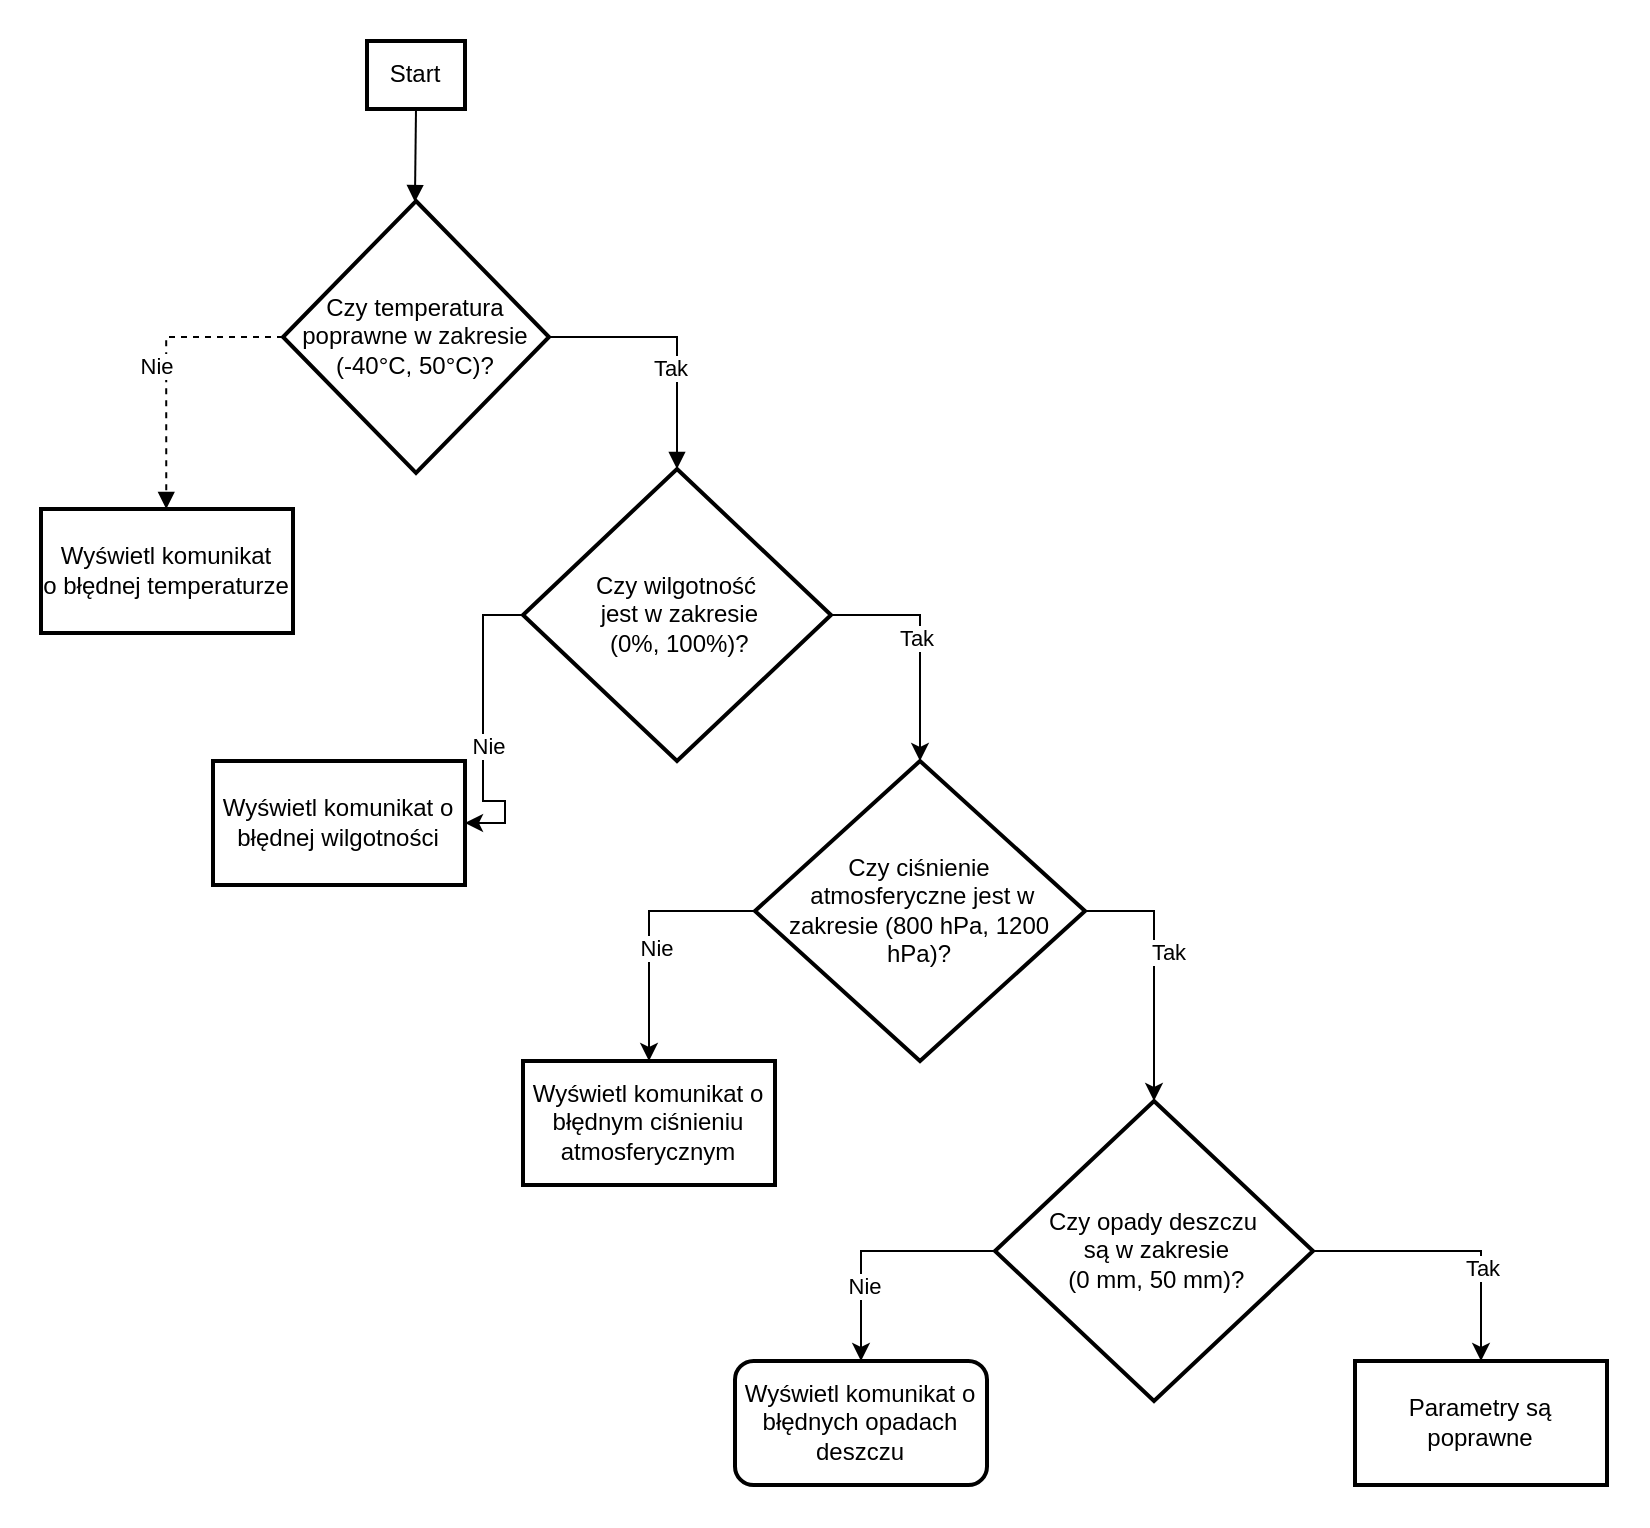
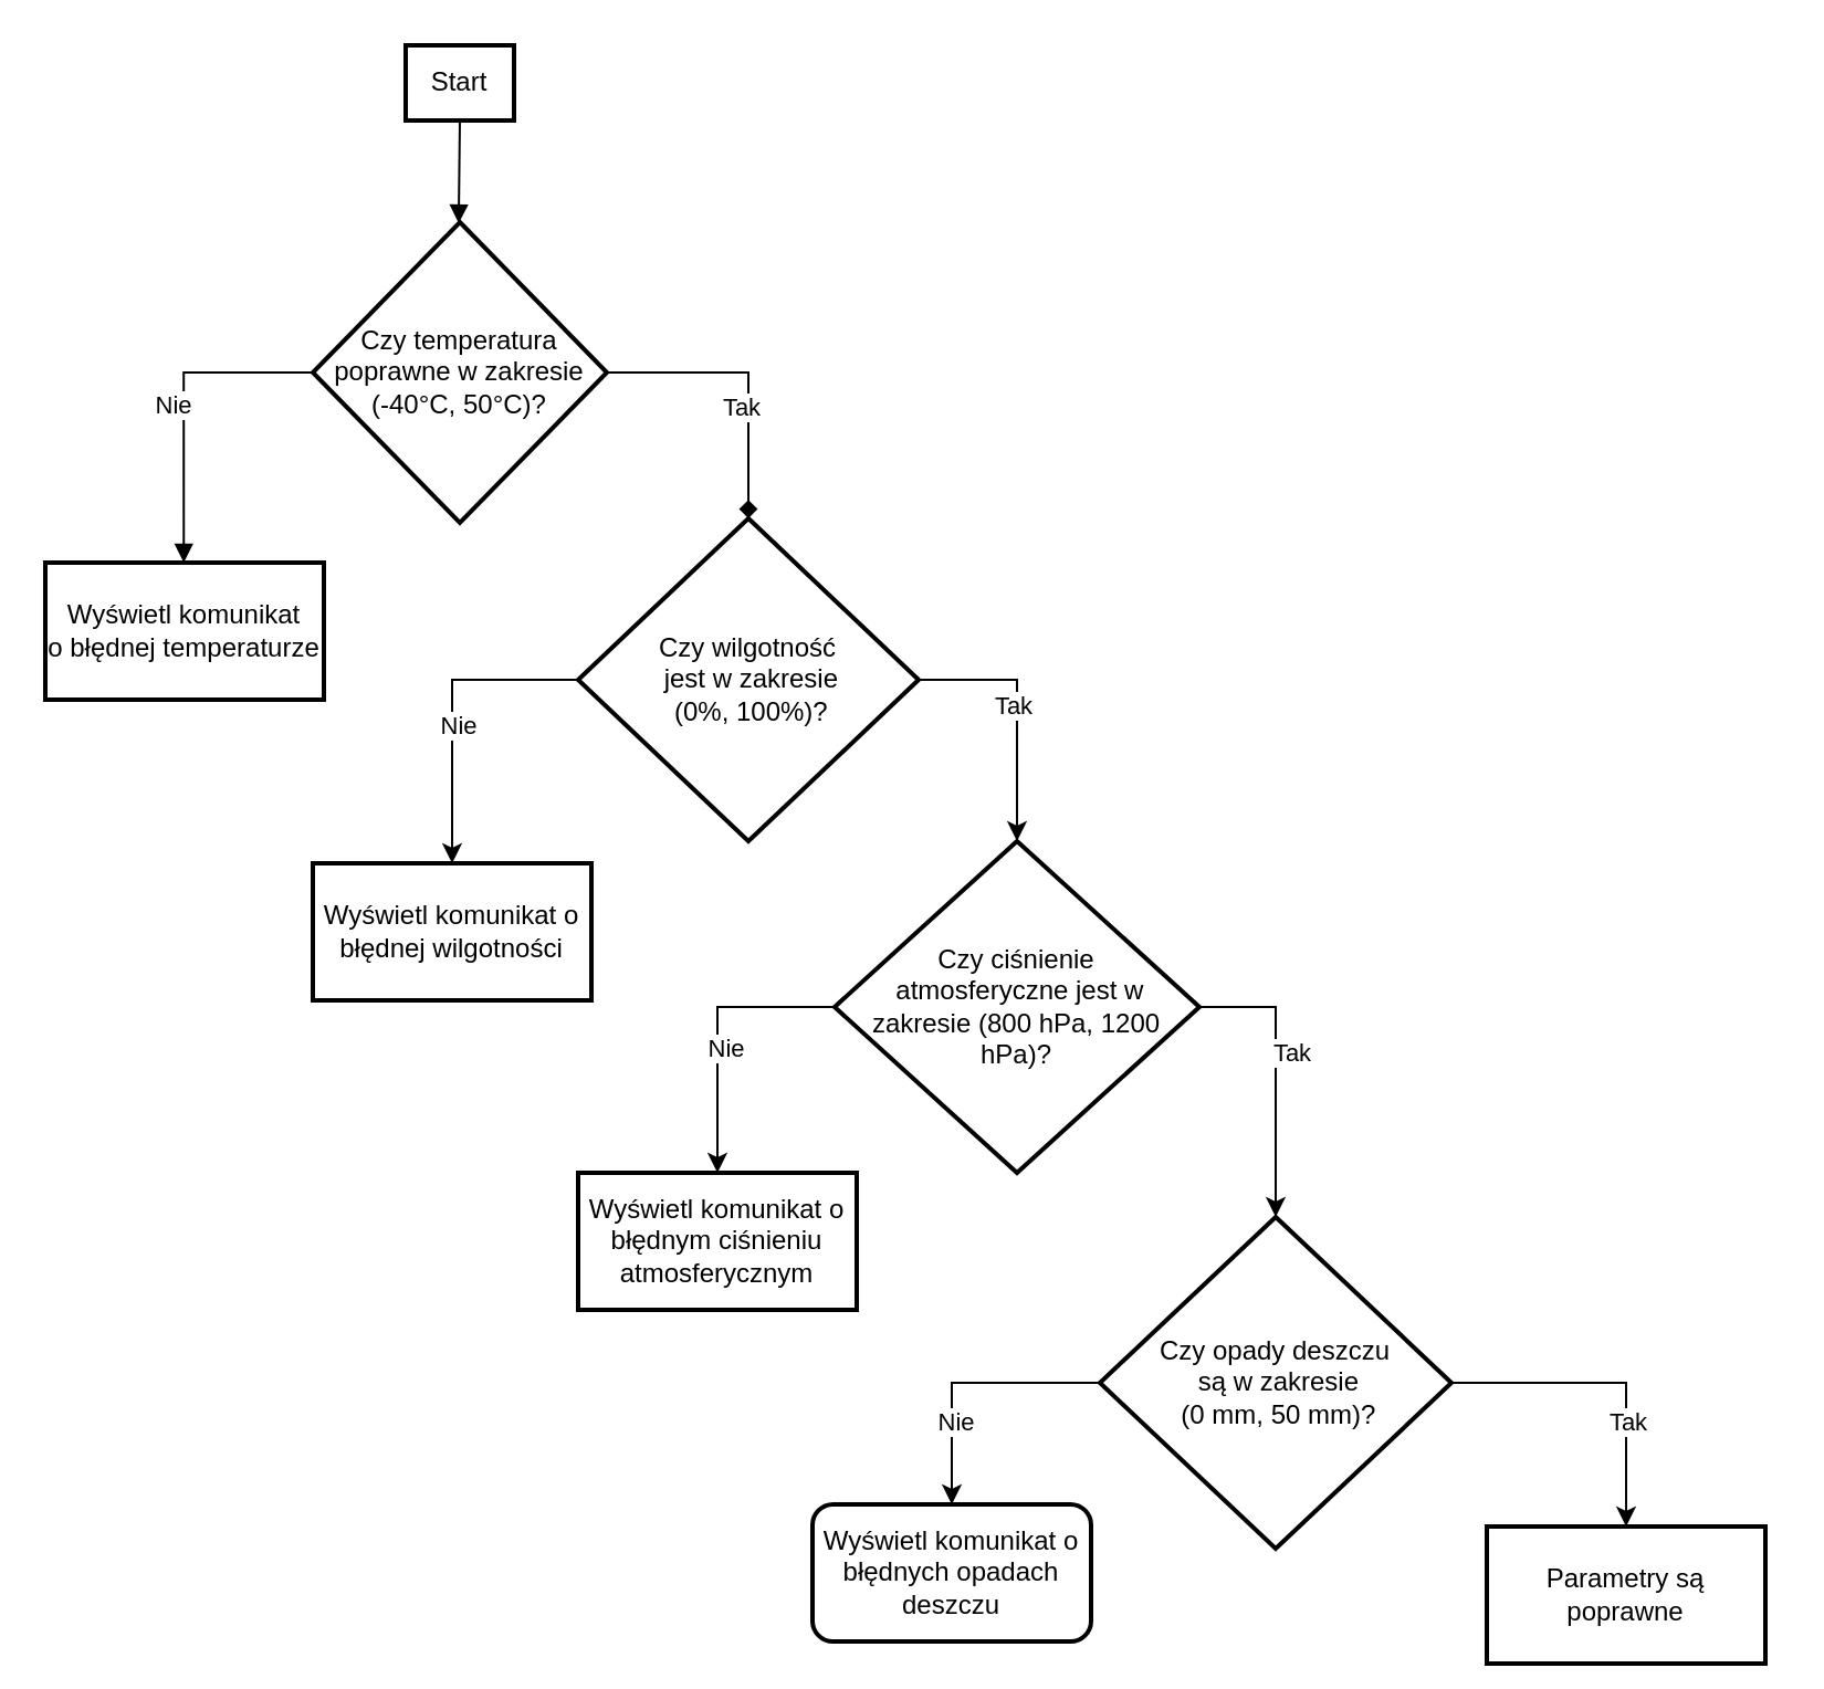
  <mxCell id="0" />
  <mxCell id="1" parent="0" />
  <mxCell id="2" value="Start" style="whiteSpace=wrap;strokeWidth=2;" parent="1" vertex="1"><mxGeometry x="183" width="49" height="34" as="geometry" y="20" /></mxCell>
  <mxCell id="3" value="Czy temperatura&#10; poprawne w zakresie&#10; (-40°C, 50°C)?" style="rhombus;strokeWidth=2;whiteSpace=wrap;" parent="1" vertex="1"><mxGeometry x="141" y="100" width="133" height="136" as="geometry" /></mxCell>
  <mxCell id="4" value=" Wyświetl komunikat&#10; o błędnej temperaturze" style="whiteSpace=wrap;strokeWidth=2;" parent="1" vertex="1"><mxGeometry x="20" y="254" width="126" height="62" as="geometry" /></mxCell>
  <mxCell id="5" value="" style="curved=1;startArrow=none;endArrow=block;exitX=0.5;exitY=1;entryX=0.496;entryY=0;" parent="1" source="2" target="3" edge="1"><mxGeometry relative="1" as="geometry"><Array as="points" /></mxGeometry></mxCell>
- <mxCell id="6" value="" style="startArrow=none;endArrow=block;exitX=0;exitY=0.5;entryX=0.497;entryY=-0.009;edgeStyle=orthogonalEdgeStyle;rounded=0;exitDx=0;exitDy=0;dashed=1;" parent="1" source="3" target="4" edge="1"><mxGeometry relative="1" as="geometry" /></mxCell>
+ <mxCell id="6" value="" style="startArrow=none;endArrow=block;exitX=0;exitY=0.5;entryX=0.497;entryY=-0.009;edgeStyle=orthogonalEdgeStyle;rounded=0;exitDx=0;exitDy=0;" parent="1" source="3" target="4" edge="1"><mxGeometry relative="1" as="geometry" /></mxCell>
  <mxCell id="7" value="&lt;div&gt;Nie &lt;br&gt;&lt;/div&gt;" style="edgeLabel;html=1;align=center;verticalAlign=middle;resizable=0;points=[];" parent="6" vertex="1" connectable="0"><mxGeometry x="-0.392" y="-3" relative="1" as="geometry"><mxPoint x="-20" y="17" as="offset" /></mxGeometry></mxCell>
- <mxCell id="8" value="" style="startArrow=none;endArrow=block;exitX=1;exitY=0.5;entryX=0.5;entryY=0;entryDx=0;entryDy=0;rounded=0;edgeStyle=orthogonalEdgeStyle;exitDx=0;exitDy=0;" parent="1" source="3" target="14" edge="1"><mxGeometry relative="1" as="geometry"><mxPoint x="400" y="320" as="targetPoint" /></mxGeometry></mxCell>
+ <mxCell id="8" value="" style="startArrow=none;endArrow=diamond;exitX=1;exitY=0.5;entryX=0.5;entryY=0;entryDx=0;entryDy=0;rounded=0;edgeStyle=orthogonalEdgeStyle;exitDx=0;exitDy=0;" parent="1" source="3" target="14" edge="1"><mxGeometry relative="1" as="geometry"><mxPoint x="400" y="320" as="targetPoint" /></mxGeometry></mxCell>
  <mxCell id="9" value="Tak" style="edgeLabel;html=1;align=center;verticalAlign=middle;resizable=0;points=[];" parent="8" vertex="1" connectable="0"><mxGeometry x="-0.093" y="-1" relative="1" as="geometry"><mxPoint x="1" y="14" as="offset" /></mxGeometry></mxCell>
  <mxCell id="10" style="orthogonalLoop=1;jettySize=auto;html=1;entryX=0.5;entryY=0;entryDx=0;entryDy=0;exitX=1;exitY=0.5;exitDx=0;exitDy=0;rounded=0;edgeStyle=orthogonalEdgeStyle;" parent="1" source="14" target="24" edge="1"><mxGeometry relative="1" as="geometry" /></mxCell>
  <mxCell id="11" value="&lt;div&gt;Tak&lt;/div&gt;" style="edgeLabel;html=1;align=center;verticalAlign=middle;resizable=0;points=[];" parent="10" vertex="1" connectable="0"><mxGeometry x="-0.049" y="-2" relative="1" as="geometry"><mxPoint as="offset" /></mxGeometry></mxCell>
  <mxCell id="12" style="edgeStyle=orthogonalEdgeStyle;rounded=0;orthogonalLoop=1;jettySize=auto;html=1;exitX=0;exitY=0.5;exitDx=0;exitDy=0;" parent="1" source="14" target="26" edge="1"><mxGeometry relative="1" as="geometry" /></mxCell>
  <mxCell id="13" value="Nie" style="edgeLabel;html=1;align=center;verticalAlign=middle;resizable=0;points=[];" parent="12" vertex="1" connectable="0"><mxGeometry x="0.097" y="2" relative="1" as="geometry"><mxPoint as="offset" /></mxGeometry></mxCell>
  <mxCell id="14" value="Czy wilgotność&#10; jest w zakresie&#10; (0%, 100%)?" style="rhombus;strokeWidth=2;whiteSpace=wrap;" parent="1" vertex="1"><mxGeometry x="261" y="234" width="154" height="146" as="geometry" /></mxCell>
  <mxCell id="15" style="edgeStyle=orthogonalEdgeStyle;rounded=0;orthogonalLoop=1;jettySize=auto;html=1;entryX=0.5;entryY=0;entryDx=0;entryDy=0;" parent="1" source="19" target="27" edge="1"><mxGeometry relative="1" as="geometry" /></mxCell>
  <mxCell id="16" value="Nie" style="edgeLabel;html=1;align=center;verticalAlign=middle;resizable=0;points=[];" parent="15" vertex="1" connectable="0"><mxGeometry x="0.382" y="1" relative="1" as="geometry"><mxPoint as="offset" /></mxGeometry></mxCell>
  <mxCell id="17" style="edgeStyle=orthogonalEdgeStyle;rounded=0;orthogonalLoop=1;jettySize=auto;html=1;entryX=0.5;entryY=0;entryDx=0;entryDy=0;" parent="1" source="19" target="28" edge="1"><mxGeometry relative="1" as="geometry" /></mxCell>
  <mxCell id="18" value="Tak" style="edgeLabel;html=1;align=center;verticalAlign=middle;resizable=0;points=[];" parent="17" vertex="1" connectable="0"><mxGeometry x="0.329" relative="1" as="geometry"><mxPoint as="offset" /></mxGeometry></mxCell>
  <mxCell id="19" value="Czy opady deszczu&#10; są w zakresie&#10; (0 mm, 50 mm)?" style="rhombus;strokeWidth=2;whiteSpace=wrap;" parent="1" vertex="1"><mxGeometry x="497" y="550" width="159" height="150" as="geometry" /></mxCell>
  <mxCell id="20" style="edgeStyle=orthogonalEdgeStyle;rounded=0;orthogonalLoop=1;jettySize=auto;html=1;exitX=1;exitY=0.5;exitDx=0;exitDy=0;" parent="1" source="24" target="19" edge="1"><mxGeometry relative="1" as="geometry" /></mxCell>
  <mxCell id="21" value="&lt;div&gt;Tak&lt;/div&gt;" style="edgeLabel;html=1;align=center;verticalAlign=middle;resizable=0;points=[];" parent="20" vertex="1" connectable="0"><mxGeometry x="-0.324" y="1" relative="1" as="geometry"><mxPoint x="6" y="11" as="offset" /></mxGeometry></mxCell>
  <mxCell id="22" style="edgeStyle=orthogonalEdgeStyle;rounded=0;orthogonalLoop=1;jettySize=auto;html=1;entryX=0.5;entryY=0;entryDx=0;entryDy=0;exitX=0;exitY=0.5;exitDx=0;exitDy=0;" parent="1" source="24" target="25" edge="1"><mxGeometry relative="1" as="geometry" /></mxCell>
  <mxCell id="23" value="Nie" style="edgeLabel;html=1;align=center;verticalAlign=middle;resizable=0;points=[];" parent="22" vertex="1" connectable="0"><mxGeometry x="0.113" y="3" relative="1" as="geometry"><mxPoint as="offset" /></mxGeometry></mxCell>
  <mxCell id="24" value="Czy ciśnienie&#10; atmosferyczne jest w zakresie (800 hPa, 1200 hPa)?" style="rhombus;strokeWidth=2;whiteSpace=wrap;" parent="1" vertex="1"><mxGeometry x="377" y="380" width="165" height="150" as="geometry" /></mxCell>
  <mxCell id="25" value="Wyświetl komunikat o błędnym ciśnieniu atmosferycznym" style="whiteSpace=wrap;strokeWidth=2;" parent="1" vertex="1"><mxGeometry x="261" y="530" width="126" height="62" as="geometry" /></mxCell>
- <mxCell id="26" value="Wyświetl komunikat o błędnej wilgotności" style="whiteSpace=wrap;strokeWidth=2;" parent="1" vertex="1"><mxGeometry x="106" y="380" width="126" height="62" as="geometry" /></mxCell>
+ <mxCell id="26" value="Wyświetl komunikat o błędnej wilgotności" style="whiteSpace=wrap;strokeWidth=2;" parent="1" vertex="1"><mxGeometry x="141" y="390" width="126" height="62" as="geometry" /></mxCell>
  <mxCell id="27" value="&#10;Wyświetl komunikat o błędnych opadach deszczu&#10;" style="whiteSpace=wrap;strokeWidth=2;rounded=1;" parent="1" vertex="1"><mxGeometry x="367" y="680" width="126" height="62" as="geometry" /></mxCell>
- <mxCell id="28" value=" Parametry są poprawne" style="whiteSpace=wrap;strokeWidth=2;" parent="1" vertex="1"><mxGeometry x="677" y="680" width="126" height="62" as="geometry" /></mxCell>
+ <mxCell id="28" value=" Parametry są poprawne" style="whiteSpace=wrap;strokeWidth=2;" parent="1" vertex="1"><mxGeometry x="672" y="690" width="126" height="62" as="geometry" /></mxCell>
